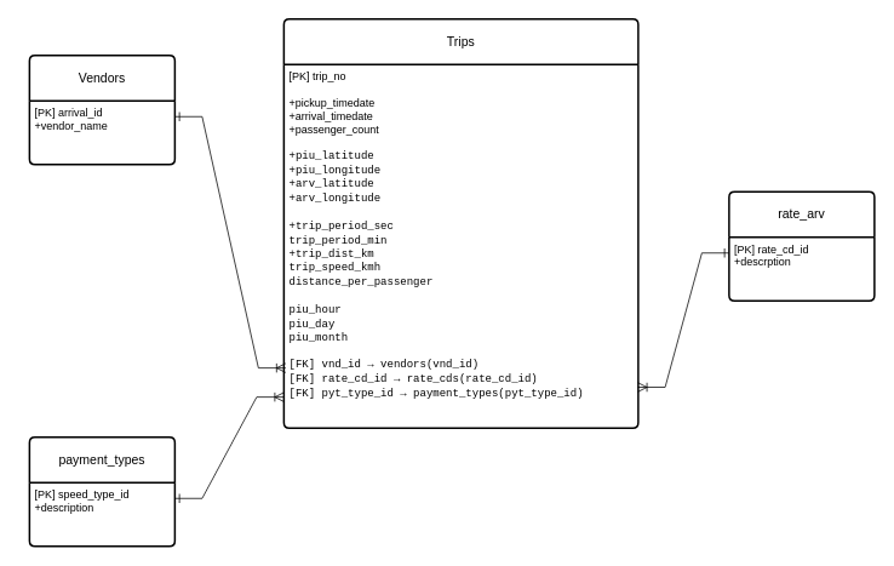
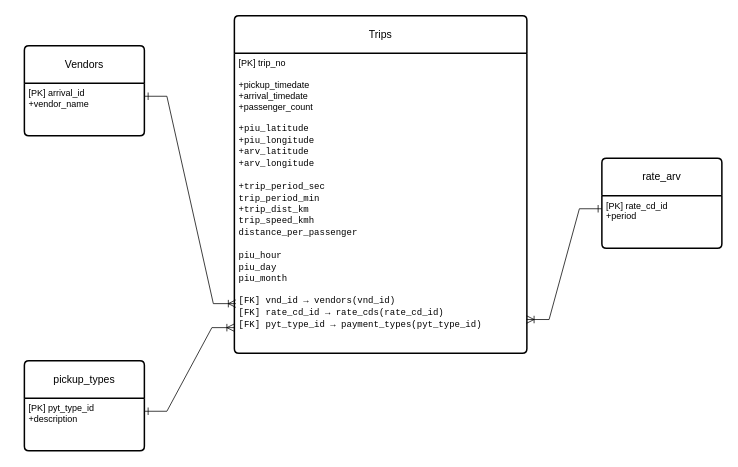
  <mxCell id="0" />
  <mxCell id="1" parent="0" />
  <mxCell id="2" style="edgeStyle=none;curved=1;rounded=0;orthogonalLoop=1;jettySize=auto;html=1;exitX=0.5;exitY=0;exitDx=0;exitDy=0;fontSize=12;startSize=8;endSize=8;dashed=1;" edge="1" parent="1" source="6" target="5"><mxGeometry relative="1" as="geometry" /></mxCell>
  <mxCell id="3" value="Trips" style="swimlane;childLayout=stackLayout;horizontal=1;startSize=50;horizontalStack=0;rounded=1;fontSize=14;fontStyle=0;strokeWidth=2;resizeParent=0;resizeLast=1;shadow=0;dashed=0;align=center;arcSize=4;whiteSpace=wrap;html=1;" vertex="1" parent="1"><mxGeometry x="312" y="20" width="390" height="450" as="geometry" /></mxCell>
  <mxCell id="4" value="[PK] trip_no&lt;br&gt;&lt;br&gt;+pickup_timedate&lt;br&gt;+arrival_timedate&lt;br&gt;+passenger_count&lt;br&gt;&lt;br&gt;&lt;div&gt;&lt;font face=&quot;SF Mono, Monaco, Menlo, Courier, monospace, ui-monospace, SFMono-Regular, Menlo, Monaco, Consolas, Liberation Mono, Courier New, monospace&quot;&gt;&lt;span style=&quot;white-space: pre;&quot;&gt;+piu_latitude&lt;br&gt;+piu_longitude&lt;br&gt;+arv_latitude&lt;br&gt;+arv_longitude&lt;br&gt;&lt;br&gt;+trip_period_sec&lt;br&gt;trip_period_min&lt;br&gt;+trip_dist_km&lt;br&gt;trip_speed_kmh&lt;br&gt;distance_per_passenger&lt;br&gt;&lt;br&gt;piu_hour&lt;br&gt;&lt;/span&gt;&lt;/font&gt;&lt;span style=&quot;font-family: &amp;quot;SF Mono&amp;quot;, Monaco, Menlo, Courier, monospace, ui-monospace, SFMono-Regular, Menlo, Monaco, Consolas, &amp;quot;Liberation Mono&amp;quot;, &amp;quot;Courier New&amp;quot;, monospace; white-space: pre;&quot;&gt;piu_day&lt;br&gt;&lt;/span&gt;&lt;font face=&quot;SF Mono, Monaco, Menlo, Courier, monospace, ui-monospace, SFMono-Regular, Menlo, Monaco, Consolas, Liberation Mono, Courier New, monospace&quot;&gt;&lt;span style=&quot;white-space: pre;&quot;&gt;piu_month&lt;/span&gt;&lt;/font&gt;&lt;br&gt;&lt;br&gt;&lt;font face=&quot;SF Mono, Monaco, Menlo, Courier, monospace, ui-monospace, SFMono-Regular, Menlo, Monaco, Consolas, Liberation Mono, Courier New, monospace&quot;&gt;&lt;span style=&quot;white-space: pre;&quot;&gt;[FK] vnd_id → vendors(vnd_id)&lt;br&gt;[FK] rate_cd_id → rate_cds(rate_cd_id)&lt;br&gt;[FK] pyt_type_id → payment_types(pyt_type_id)&lt;/span&gt;&lt;/font&gt;&lt;font face=&quot;SF Mono, Monaco, Menlo, Courier, monospace, ui-monospace, SFMono-Regular, Menlo, Monaco, Consolas, Liberation Mono, Courier New, monospace&quot;&gt;&lt;span style=&quot;white-space: pre;&quot;&gt;&lt;/span&gt;&lt;/font&gt;&lt;/div&gt;" style="align=left;strokeColor=none;fillColor=none;spacingLeft=4;spacingRight=4;fontSize=12;verticalAlign=top;resizable=0;rotatable=0;part=1;html=1;whiteSpace=wrap;" vertex="1" parent="3"><mxGeometry y="50" width="390" height="400" as="geometry" /></mxCell>
- <mxCell id="5" value="payment_types" style="swimlane;childLayout=stackLayout;horizontal=1;startSize=50;horizontalStack=0;rounded=1;fontSize=14;fontStyle=0;strokeWidth=2;resizeParent=0;resizeLast=1;shadow=0;dashed=0;align=center;arcSize=4;whiteSpace=wrap;html=1;" vertex="1" parent="1"><mxGeometry x="32" y="480" width="160" height="120" as="geometry" /></mxCell>
- <mxCell id="6" value="[PK] speed_type_id&lt;br&gt;+description" style="align=left;strokeColor=none;fillColor=none;spacingLeft=4;spacingRight=4;fontSize=12;verticalAlign=top;resizable=0;rotatable=0;part=1;html=1;whiteSpace=wrap;" vertex="1" parent="5"><mxGeometry y="50" width="160" height="70" as="geometry" /></mxCell>
+ <mxCell id="5" value="pickup_types" style="swimlane;childLayout=stackLayout;horizontal=1;startSize=50;horizontalStack=0;rounded=1;fontSize=14;fontStyle=0;strokeWidth=2;resizeParent=0;resizeLast=1;shadow=0;dashed=0;align=center;arcSize=4;whiteSpace=wrap;html=1;" vertex="1" parent="1"><mxGeometry x="32" y="480" width="160" height="120" as="geometry" /></mxCell>
+ <mxCell id="6" value="[PK] pyt_type_id&lt;br&gt;+description" style="align=left;strokeColor=none;fillColor=none;spacingLeft=4;spacingRight=4;fontSize=12;verticalAlign=top;resizable=0;rotatable=0;part=1;html=1;whiteSpace=wrap;" vertex="1" parent="5"><mxGeometry y="50" width="160" height="70" as="geometry" /></mxCell>
  <mxCell id="7" value="rate_arv" style="swimlane;childLayout=stackLayout;horizontal=1;startSize=50;horizontalStack=0;rounded=1;fontSize=14;fontStyle=0;strokeWidth=2;resizeParent=0;resizeLast=1;shadow=0;dashed=0;align=center;arcSize=4;whiteSpace=wrap;html=1;" vertex="1" parent="1"><mxGeometry x="802" y="210" width="160" height="120" as="geometry" /></mxCell>
- <mxCell id="8" value="[PK] rate_cd_id&lt;br&gt;+descrption" style="align=left;strokeColor=none;fillColor=none;spacingLeft=4;spacingRight=4;fontSize=12;verticalAlign=top;resizable=0;rotatable=0;part=1;html=1;whiteSpace=wrap;" vertex="1" parent="7"><mxGeometry y="50" width="160" height="70" as="geometry" /></mxCell>
+ <mxCell id="8" value="[PK] rate_cd_id&lt;br&gt;+period" style="align=left;strokeColor=none;fillColor=none;spacingLeft=4;spacingRight=4;fontSize=12;verticalAlign=top;resizable=0;rotatable=0;part=1;html=1;whiteSpace=wrap;" vertex="1" parent="7"><mxGeometry y="50" width="160" height="70" as="geometry" /></mxCell>
  <mxCell id="9" value="Vendors" style="swimlane;childLayout=stackLayout;horizontal=1;startSize=50;horizontalStack=0;rounded=1;fontSize=14;fontStyle=0;strokeWidth=2;resizeParent=0;resizeLast=1;shadow=0;dashed=0;align=center;arcSize=4;whiteSpace=wrap;html=1;" vertex="1" parent="1"><mxGeometry x="32" y="60" width="160" height="120" as="geometry" /></mxCell>
  <mxCell id="10" value="[PK] arrival_id&lt;br&gt;+vendor_name" style="align=left;strokeColor=none;fillColor=none;spacingLeft=4;spacingRight=4;fontSize=12;verticalAlign=top;resizable=0;rotatable=0;part=1;html=1;whiteSpace=wrap;" vertex="1" parent="9"><mxGeometry y="50" width="160" height="70" as="geometry" /></mxCell>
  <mxCell id="11" style="edgeStyle=none;curved=1;rounded=0;orthogonalLoop=1;jettySize=auto;html=1;entryX=0;entryY=0.25;entryDx=0;entryDy=0;fontSize=12;startSize=8;endSize=8;" edge="1" parent="9" source="10" target="10"><mxGeometry relative="1" as="geometry" /></mxCell>
  <mxCell id="12" value="" style="edgeStyle=entityRelationEdgeStyle;fontSize=12;html=1;endArrow=ERoneToMany;rounded=0;startSize=8;endSize=8;curved=0;entryX=0.005;entryY=0.835;entryDx=0;entryDy=0;entryPerimeter=0;exitX=1;exitY=0.25;exitDx=0;exitDy=0;startArrow=ERone;startFill=0;" edge="1" parent="1" source="10" target="4"><mxGeometry width="100" height="100" relative="1" as="geometry"><mxPoint x="12" y="260" as="sourcePoint" /><mxPoint x="32" y="140" as="targetPoint" /><Array as="points"><mxPoint x="22" y="270" /><mxPoint x="62" y="320" /><mxPoint x="42" y="330" /></Array></mxGeometry></mxCell>
  <mxCell id="13" value="" style="edgeStyle=entityRelationEdgeStyle;fontSize=12;html=1;endArrow=ERoneToMany;rounded=0;startSize=8;endSize=8;curved=0;entryX=0.005;entryY=0.835;entryDx=0;entryDy=0;entryPerimeter=0;exitX=1;exitY=0.25;exitDx=0;exitDy=0;startArrow=ERone;startFill=0;" edge="1" parent="1" source="6"><mxGeometry width="100" height="100" relative="1" as="geometry"><mxPoint x="190" y="160" as="sourcePoint" /><mxPoint x="312" y="436" as="targetPoint" /><Array as="points"><mxPoint x="20" y="302" /><mxPoint x="60" y="352" /><mxPoint x="40" y="362" /></Array></mxGeometry></mxCell>
  <mxCell id="14" value="" style="edgeStyle=entityRelationEdgeStyle;fontSize=12;html=1;endArrow=ERoneToMany;rounded=0;startSize=8;endSize=8;curved=0;exitX=0;exitY=0.25;exitDx=0;exitDy=0;entryX=0.999;entryY=0.888;entryDx=0;entryDy=0;entryPerimeter=0;startArrow=ERone;startFill=0;" edge="1" parent="1" source="8" target="4"><mxGeometry width="100" height="100" relative="1" as="geometry"><mxPoint x="782" y="370" as="sourcePoint" /><mxPoint x="802" y="450" as="targetPoint" /><Array as="points"><mxPoint x="612" y="512" /><mxPoint x="652" y="562" /><mxPoint x="632" y="572" /><mxPoint x="842" y="420" /></Array></mxGeometry></mxCell>
